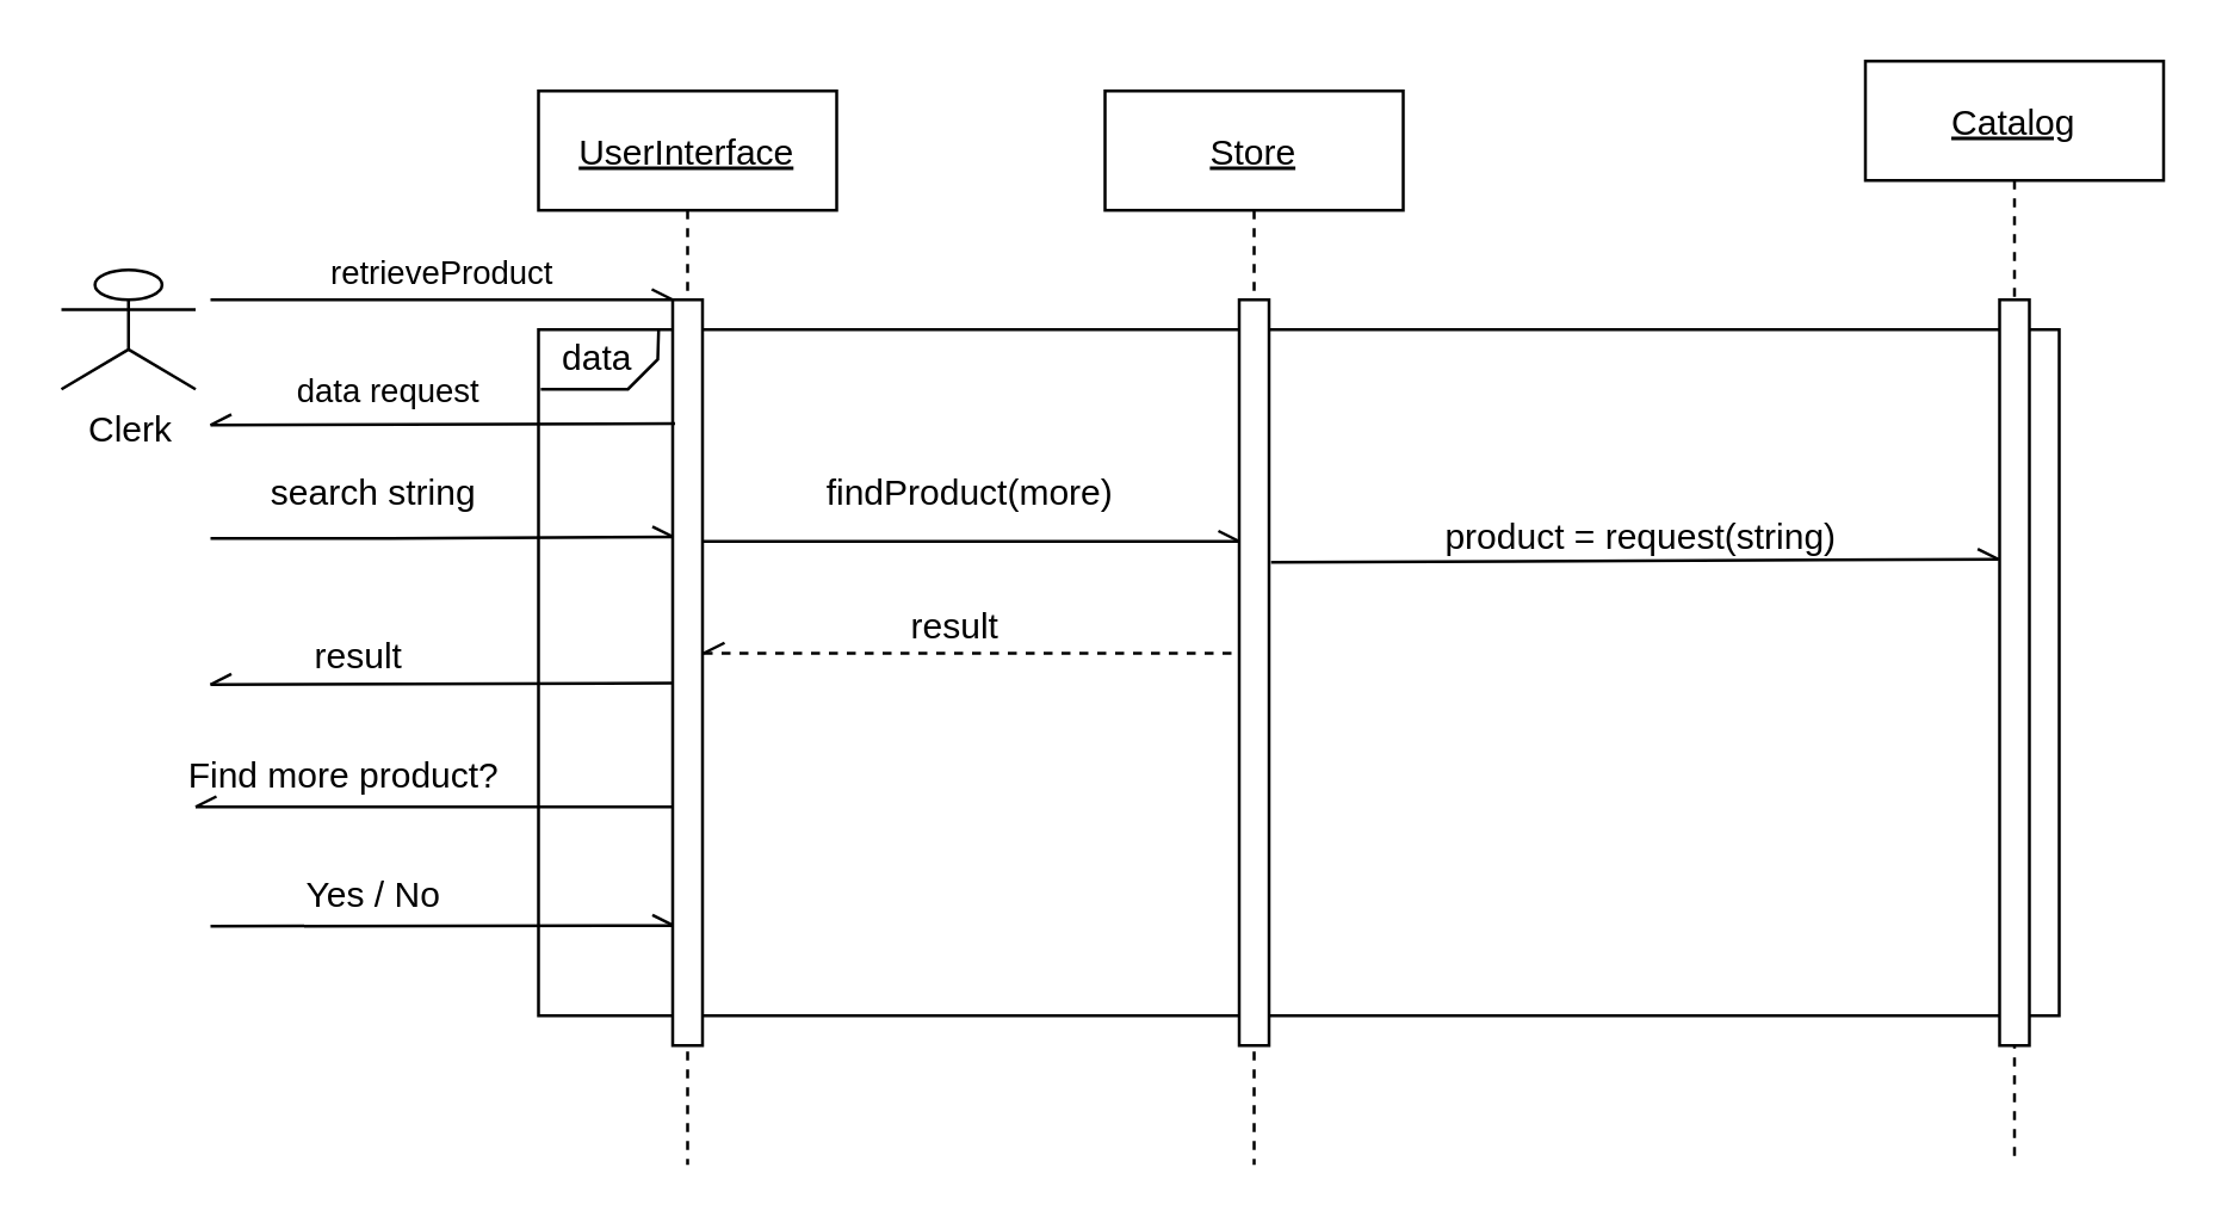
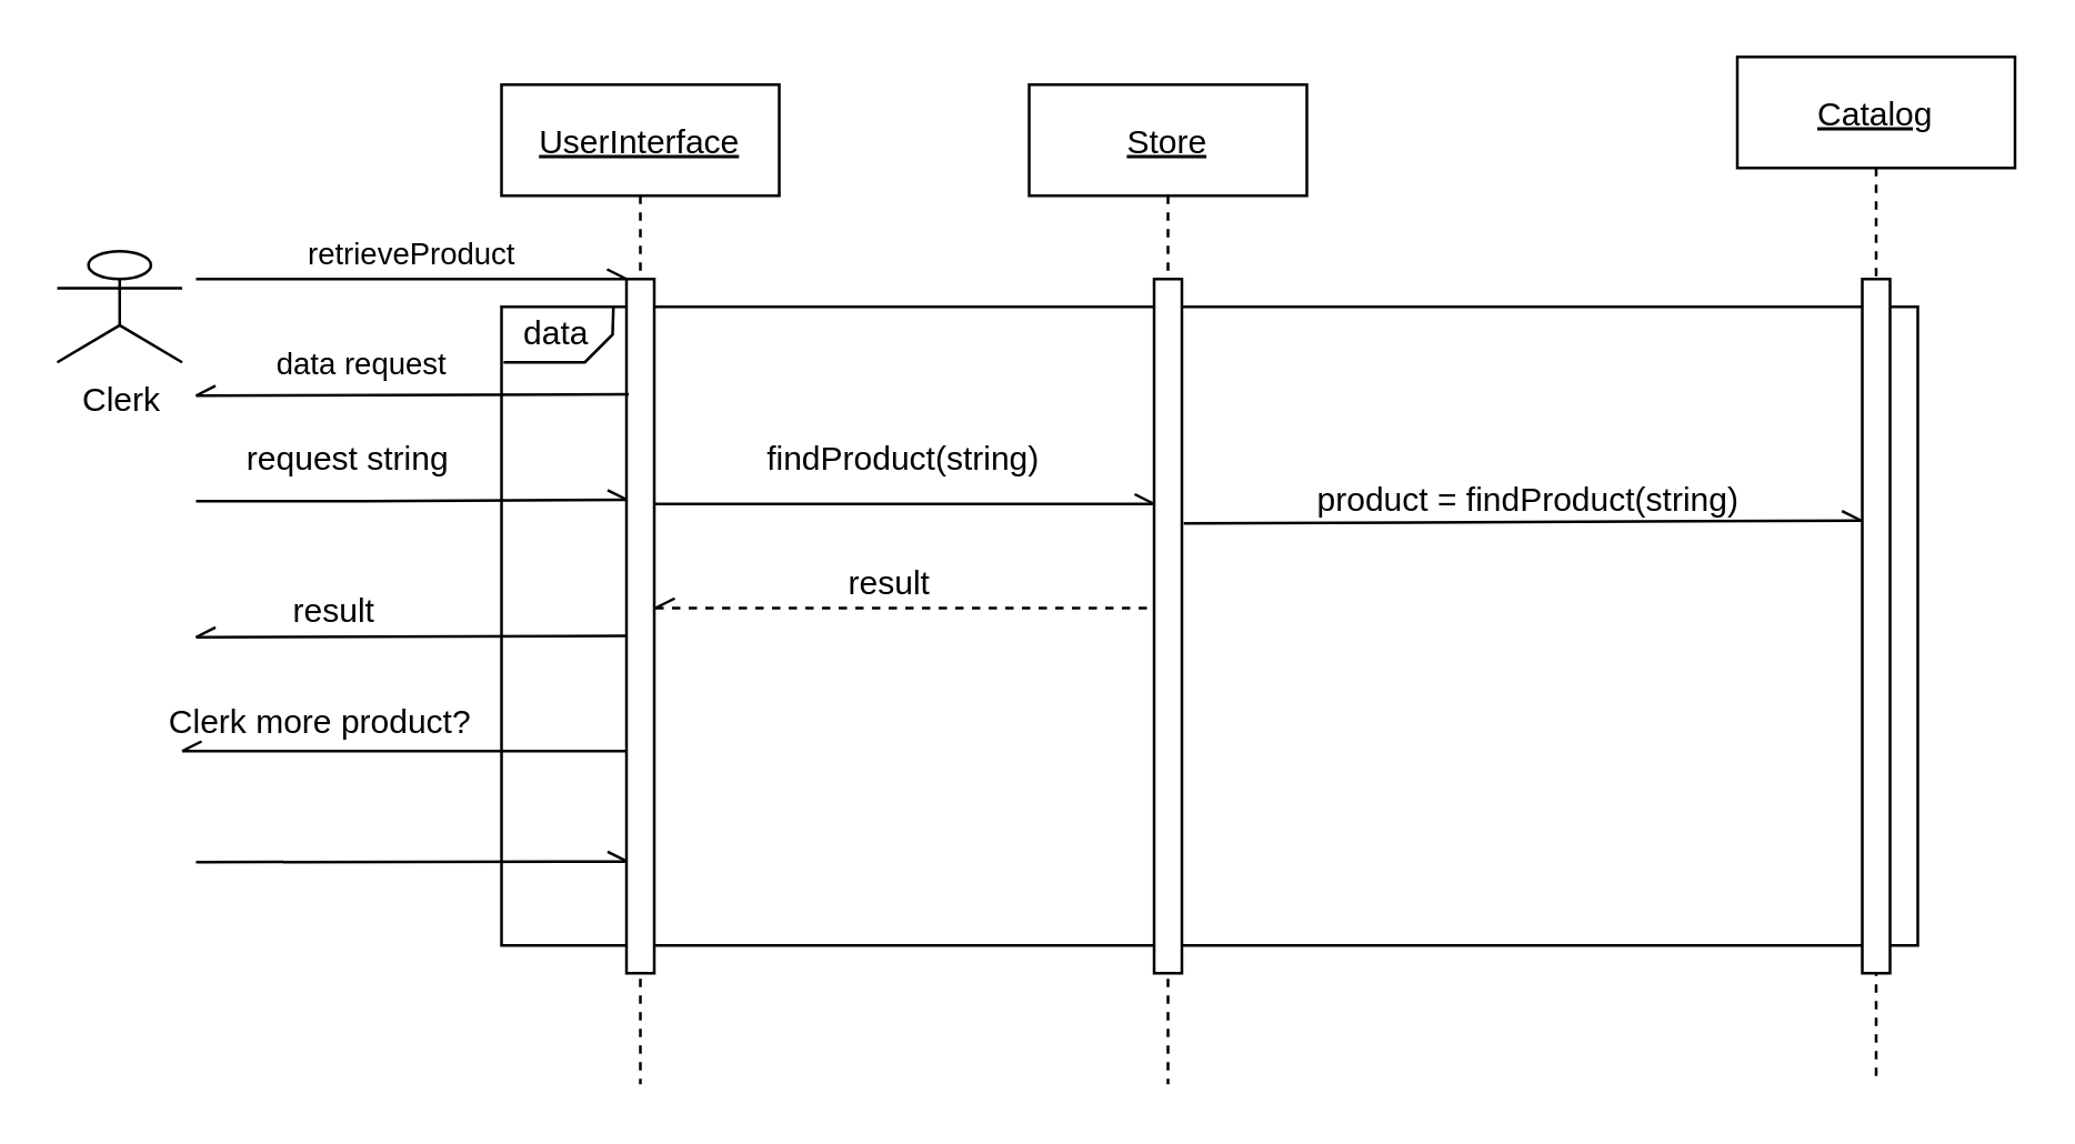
  <mxCell id="0" />
  <mxCell id="1" parent="0" />
  <mxCell id="2" value="" style="rounded=0;whiteSpace=wrap;html=1;fillColor=none;" parent="1" vertex="1"><mxGeometry x="180" y="110" width="510" height="230" as="geometry" /></mxCell>
  <mxCell id="3" value="UserInterface" style="shape=umlLifeline;perimeter=lifelinePerimeter;container=1;collapsible=0;recursiveResize=0;rounded=0;shadow=0;strokeWidth=1;fontStyle=4" parent="1" vertex="1"><mxGeometry x="180" y="30" width="100" height="360" as="geometry" /></mxCell>
  <mxCell id="4" value="" style="points=[];perimeter=orthogonalPerimeter;rounded=0;shadow=0;strokeWidth=1;" parent="3" vertex="1"><mxGeometry x="45" y="70" width="10" height="250" as="geometry" /></mxCell>
  <mxCell id="5" value="Catalog" style="shape=umlLifeline;perimeter=lifelinePerimeter;container=1;collapsible=0;recursiveResize=0;rounded=0;shadow=0;strokeWidth=1;fontStyle=4" parent="1" vertex="1"><mxGeometry x="625" y="20" width="100" height="370" as="geometry" /></mxCell>
  <mxCell id="6" value="data request" style="verticalAlign=bottom;endArrow=none;shadow=0;strokeWidth=1;endFill=0;entryX=0.081;entryY=0.166;entryDx=0;entryDy=0;entryPerimeter=0;startArrow=openAsync;startFill=0;" parent="1" target="4" edge="1"><mxGeometry x="-0.23" y="2" relative="1" as="geometry"><mxPoint x="70" y="142" as="sourcePoint" /><mxPoint x="70" y="130" as="targetPoint" /><Array as="points" /><mxPoint as="offset" /></mxGeometry></mxCell>
  <mxCell id="7" value="&lt;div&gt;Clerk&lt;/div&gt;" style="shape=umlActor;verticalLabelPosition=bottom;verticalAlign=top;html=1;outlineConnect=0;" parent="1" vertex="1"><mxGeometry x="20" y="90" width="45" height="40" as="geometry" /></mxCell>
  <mxCell id="8" value="" style="points=[];perimeter=orthogonalPerimeter;rounded=0;shadow=0;strokeWidth=1;" parent="1" vertex="1"><mxGeometry x="670" y="100" width="10" height="250" as="geometry" /></mxCell>
  <mxCell id="9" value="retrieveProduct" style="verticalAlign=bottom;startArrow=none;endArrow=openAsync;startSize=8;shadow=0;strokeWidth=1;endFill=0;startFill=0;" parent="1" target="4" edge="1"><mxGeometry relative="1" as="geometry"><mxPoint x="70" y="100" as="sourcePoint" /><Array as="points"><mxPoint x="90" y="100" /></Array></mxGeometry></mxCell>
  <mxCell id="10" value="" style="endArrow=openAsync;html=1;endFill=0;entryX=0.022;entryY=0.318;entryDx=0;entryDy=0;entryPerimeter=0;" parent="1" target="4" edge="1"><mxGeometry width="50" height="50" relative="1" as="geometry"><mxPoint x="70" y="180" as="sourcePoint" /><mxPoint x="180" y="180" as="targetPoint" /><Array as="points"><mxPoint x="120" y="180" /></Array></mxGeometry></mxCell>
- <mxCell id="11" value="&lt;div&gt;search string&lt;/div&gt;" style="text;html=1;strokeColor=none;fillColor=none;align=center;verticalAlign=middle;whiteSpace=wrap;rounded=0;" parent="1" vertex="1"><mxGeometry x="70" y="150" width="110" height="30" as="geometry" /></mxCell>
+ <mxCell id="11" value="&lt;div&gt;request string&lt;/div&gt;" style="text;html=1;strokeColor=none;fillColor=none;align=center;verticalAlign=middle;whiteSpace=wrap;rounded=0;" parent="1" vertex="1"><mxGeometry x="70" y="150" width="110" height="30" as="geometry" /></mxCell>
  <mxCell id="12" value="Store" style="shape=umlLifeline;perimeter=lifelinePerimeter;container=1;collapsible=0;recursiveResize=0;rounded=0;shadow=0;strokeWidth=1;fontStyle=4" parent="1" vertex="1"><mxGeometry x="370" y="30" width="100" height="360" as="geometry" /></mxCell>
  <mxCell id="13" value="" style="points=[];perimeter=orthogonalPerimeter;rounded=0;shadow=0;strokeWidth=1;" parent="12" vertex="1"><mxGeometry x="45" y="70" width="10" height="250" as="geometry" /></mxCell>
  <mxCell id="14" value="" style="endArrow=openAsync;html=1;endFill=0;exitX=0.993;exitY=0.324;exitDx=0;exitDy=0;exitPerimeter=0;" parent="1" source="4" target="13" edge="1"><mxGeometry width="50" height="50" relative="1" as="geometry"><mxPoint x="270" y="205" as="sourcePoint" /><mxPoint x="320" y="155" as="targetPoint" /></mxGeometry></mxCell>
- <mxCell id="15" value="&lt;div&gt;findProduct(more)&lt;/div&gt;" style="text;html=1;strokeColor=none;fillColor=none;align=center;verticalAlign=middle;whiteSpace=wrap;rounded=0;" parent="1" vertex="1"><mxGeometry x="250" y="155" width="150" height="20" as="geometry" /></mxCell>
+ <mxCell id="15" value="&lt;div&gt;findProduct(string)&lt;/div&gt;" style="text;html=1;strokeColor=none;fillColor=none;align=center;verticalAlign=middle;whiteSpace=wrap;rounded=0;" parent="1" vertex="1"><mxGeometry x="250" y="155" width="150" height="20" as="geometry" /></mxCell>
  <mxCell id="16" value="" style="endArrow=none;dashed=1;html=1;exitX=1.081;exitY=0.634;exitDx=0;exitDy=0;exitPerimeter=0;startArrow=openAsync;startFill=0;endFill=0;" parent="1" edge="1"><mxGeometry width="50" height="50" relative="1" as="geometry"><mxPoint x="235.4" y="218.5" as="sourcePoint" /><mxPoint x="414.59" y="218.5" as="targetPoint" /></mxGeometry></mxCell>
  <mxCell id="17" value="&lt;div&gt;result&lt;/div&gt;" style="text;html=1;strokeColor=none;fillColor=none;align=center;verticalAlign=middle;whiteSpace=wrap;rounded=0;" parent="1" vertex="1"><mxGeometry x="299.59" y="200" width="40" height="20" as="geometry" /></mxCell>
  <mxCell id="18" value="" style="endArrow=none;html=1;endFill=0;startArrow=openAsync;startFill=0;entryX=-0.011;entryY=0.514;entryDx=0;entryDy=0;entryPerimeter=0;" parent="1" target="4" edge="1"><mxGeometry width="50" height="50" relative="1" as="geometry"><mxPoint x="70" y="229" as="sourcePoint" /><mxPoint x="226.76" y="229" as="targetPoint" /></mxGeometry></mxCell>
  <mxCell id="19" value="result" style="text;html=1;strokeColor=none;fillColor=none;align=center;verticalAlign=middle;whiteSpace=wrap;rounded=0;" parent="1" vertex="1"><mxGeometry x="100" y="210" width="40" height="20" as="geometry" /></mxCell>
  <mxCell id="20" value="" style="endArrow=none;html=1;endFill=0;startArrow=openAsync;startFill=0;entryX=0.009;entryY=0.68;entryDx=0;entryDy=0;entryPerimeter=0;" parent="1" target="4" edge="1"><mxGeometry width="50" height="50" relative="1" as="geometry"><mxPoint x="65" y="270" as="sourcePoint" /><mxPoint x="220" y="270" as="targetPoint" /></mxGeometry></mxCell>
- <mxCell id="21" value="&lt;div&gt;Find more product?&lt;/div&gt;" style="text;html=1;strokeColor=none;fillColor=none;align=center;verticalAlign=middle;whiteSpace=wrap;rounded=0;" parent="1" vertex="1"><mxGeometry x="40" y="250" width="150" height="20" as="geometry" /></mxCell>
+ <mxCell id="21" value="&lt;div&gt;Clerk more product?&lt;/div&gt;" style="text;html=1;strokeColor=none;fillColor=none;align=center;verticalAlign=middle;whiteSpace=wrap;rounded=0;" parent="1" vertex="1"><mxGeometry x="40" y="250" width="150" height="20" as="geometry" /></mxCell>
  <mxCell id="22" value="" style="endArrow=openAsync;html=1;entryX=0.022;entryY=0.919;entryDx=0;entryDy=0;entryPerimeter=0;endFill=0;" parent="1" edge="1"><mxGeometry width="50" height="50" relative="1" as="geometry"><mxPoint x="70" y="310" as="sourcePoint" /><mxPoint x="225.22" y="309.75" as="targetPoint" /></mxGeometry></mxCell>
- <mxCell id="23" value="Yes / No" style="text;html=1;strokeColor=none;fillColor=none;align=center;verticalAlign=middle;whiteSpace=wrap;rounded=0;" parent="1" vertex="1"><mxGeometry x="90" y="290" width="70" height="20" as="geometry" /></mxCell>
  <mxCell id="24" value="" style="endArrow=none;html=1;exitX=0.019;exitY=1.001;exitDx=0;exitDy=0;exitPerimeter=0;entryX=0.079;entryY=0;entryDx=0;entryDy=0;entryPerimeter=0;rounded=0;" parent="1" source="25" target="2" edge="1"><mxGeometry width="50" height="50" relative="1" as="geometry"><mxPoint x="240" y="190" as="sourcePoint" /><mxPoint x="290" y="140" as="targetPoint" /><Array as="points"><mxPoint x="210" y="130" /><mxPoint x="220" y="120" /></Array></mxGeometry></mxCell>
  <mxCell id="25" value="data" style="text;html=1;strokeColor=none;fillColor=none;align=center;verticalAlign=middle;whiteSpace=wrap;rounded=0;" parent="1" vertex="1"><mxGeometry x="180" y="110" width="40" height="20" as="geometry" /></mxCell>
  <mxCell id="26" value="" style="endArrow=openAsync;html=1;endFill=0;exitX=1.067;exitY=0.352;exitDx=0;exitDy=0;exitPerimeter=0;entryX=-0.033;entryY=0.348;entryDx=0;entryDy=0;entryPerimeter=0;" edge="1" parent="1" source="13" target="8"><mxGeometry width="50" height="50" relative="1" as="geometry"><mxPoint x="454.96" y="175" as="sourcePoint" /><mxPoint x="635.03" y="174" as="targetPoint" /></mxGeometry></mxCell>
- <mxCell id="27" value="product = request(string)" style="text;html=1;strokeColor=none;fillColor=none;align=center;verticalAlign=middle;whiteSpace=wrap;rounded=0;" vertex="1" parent="1"><mxGeometry x="440" y="170" width="220" height="20" as="geometry" /></mxCell>
+ <mxCell id="27" value="product = findProduct(string)" style="text;html=1;strokeColor=none;fillColor=none;align=center;verticalAlign=middle;whiteSpace=wrap;rounded=0;" vertex="1" parent="1"><mxGeometry x="440" y="170" width="220" height="20" as="geometry" /></mxCell>
